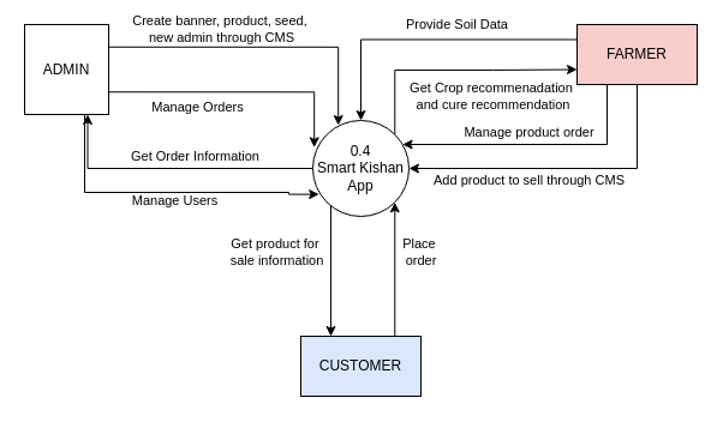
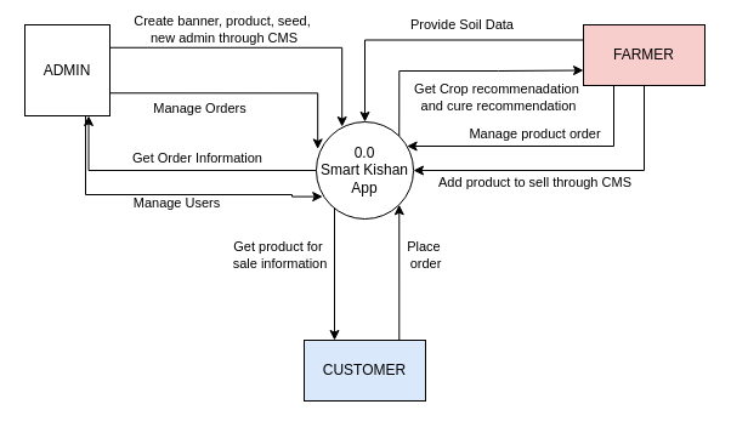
  <mxCell id="0" />
  <mxCell id="1" parent="0" />
  <mxCell id="2" value="Get Crop recommenadation&amp;nbsp;&lt;div&gt;and cure recommendation&lt;/div&gt;" style="edgeStyle=orthogonalEdgeStyle;rounded=0;orthogonalLoop=1;jettySize=auto;html=1;exitX=1;exitY=0;exitDx=0;exitDy=0;entryX=0;entryY=0.75;entryDx=0;entryDy=0;" edge="1" parent="1" source="6" target="11"><mxGeometry x="0.318" y="-22" relative="1" as="geometry"><Array as="points"><mxPoint x="328" y="58" /><mxPoint x="410" y="58" /></Array><mxPoint as="offset" /></mxGeometry></mxCell>
  <mxCell id="3" value="Get product for&amp;nbsp;&lt;div&gt;sale information&lt;/div&gt;" style="edgeStyle=orthogonalEdgeStyle;rounded=0;orthogonalLoop=1;jettySize=auto;html=1;exitX=0;exitY=1;exitDx=0;exitDy=0;entryX=0.25;entryY=0;entryDx=0;entryDy=0;" edge="1" parent="1" source="6" target="13"><mxGeometry x="-0.218" y="-45" relative="1" as="geometry"><Array as="points"><mxPoint x="275" y="168" /></Array><mxPoint as="offset" /></mxGeometry></mxCell>
  <mxCell id="4" value="Get Order Information" style="edgeStyle=orthogonalEdgeStyle;rounded=0;orthogonalLoop=1;jettySize=auto;html=1;entryX=0.75;entryY=1;entryDx=0;entryDy=0;" edge="1" parent="1" source="6" target="8"><mxGeometry x="-0.154" y="-10" relative="1" as="geometry"><mxPoint as="offset" /></mxGeometry></mxCell>
  <mxCell id="5" value="Manage Users" style="edgeStyle=orthogonalEdgeStyle;rounded=0;orthogonalLoop=1;jettySize=auto;html=1;exitX=0.5;exitY=1;exitDx=0;exitDy=0;entryX=0.065;entryY=0.77;entryDx=0;entryDy=0;entryPerimeter=0;" edge="1" parent="1" source="8" target="6"><mxGeometry x="0.119" y="-7" relative="1" as="geometry"><mxPoint x="250" y="168" as="targetPoint" /><Array as="points"><mxPoint x="70" y="160" /><mxPoint x="240" y="160" /><mxPoint x="240" y="162" /></Array><mxPoint as="offset" /></mxGeometry></mxCell>
- <mxCell id="6" value="0.4&lt;div&gt;Smart Kishan App&lt;/div&gt;" style="shape=ellipse;html=1;dashed=0;whiteSpace=wrap;aspect=fixed;perimeter=ellipsePerimeter;" vertex="1" parent="1"><mxGeometry x="260" y="100" width="80" height="80" as="geometry" /></mxCell>
+ <mxCell id="6" value="0.0&lt;div&gt;Smart Kishan App&lt;/div&gt;" style="shape=ellipse;html=1;dashed=0;whiteSpace=wrap;aspect=fixed;perimeter=ellipsePerimeter;" vertex="1" parent="1"><mxGeometry x="260" y="100" width="80" height="80" as="geometry" /></mxCell>
  <mxCell id="7" value="Create banner, product, seed,&amp;nbsp;&lt;div&gt;new admin through CMS&lt;/div&gt;" style="edgeStyle=orthogonalEdgeStyle;rounded=0;orthogonalLoop=1;jettySize=auto;html=1;entryX=0.265;entryY=0.05;entryDx=0;entryDy=0;exitX=1;exitY=0.25;exitDx=0;exitDy=0;entryPerimeter=0;" edge="1" parent="1" source="8" target="6"><mxGeometry x="-0.268" y="15" relative="1" as="geometry"><mxPoint as="offset" /></mxGeometry></mxCell>
  <mxCell id="8" value="ADMIN" style="html=1;dashed=0;whiteSpace=wrap;" vertex="1" parent="1"><mxGeometry x="20" y="20" width="70" height="75" as="geometry" /></mxCell>
  <mxCell id="9" value="Provide Soil Data" style="edgeStyle=orthogonalEdgeStyle;rounded=0;orthogonalLoop=1;jettySize=auto;html=1;entryX=0.5;entryY=0;entryDx=0;entryDy=0;exitX=0;exitY=0.25;exitDx=0;exitDy=0;" edge="1" parent="1" source="11" target="6"><mxGeometry x="-0.192" y="-12" relative="1" as="geometry"><mxPoint as="offset" /></mxGeometry></mxCell>
  <mxCell id="10" value="Add product to sell through CMS" style="edgeStyle=orthogonalEdgeStyle;rounded=0;orthogonalLoop=1;jettySize=auto;html=1;entryX=1;entryY=0.5;entryDx=0;entryDy=0;" edge="1" parent="1" source="11" target="6"><mxGeometry x="0.231" y="10" relative="1" as="geometry"><Array as="points"><mxPoint x="530" y="140" /></Array><mxPoint as="offset" /></mxGeometry></mxCell>
  <mxCell id="11" value="FARMER" style="html=1;dashed=0;whiteSpace=wrap;fillColor=#f8cecc;" vertex="1" parent="1"><mxGeometry x="480" y="20" width="100" height="50" as="geometry" /></mxCell>
  <mxCell id="12" value="Place&amp;nbsp;&lt;div&gt;order&lt;/div&gt;" style="edgeStyle=orthogonalEdgeStyle;rounded=0;orthogonalLoop=1;jettySize=auto;html=1;exitX=0.75;exitY=0;exitDx=0;exitDy=0;entryX=1;entryY=1;entryDx=0;entryDy=0;" edge="1" parent="1" source="13" target="6"><mxGeometry x="0.275" y="-22" relative="1" as="geometry"><Array as="points"><mxPoint x="328" y="280" /></Array><mxPoint as="offset" /></mxGeometry></mxCell>
  <mxCell id="13" value="CUSTOMER" style="html=1;dashed=0;whiteSpace=wrap;fillColor=#dae8fc;" vertex="1" parent="1"><mxGeometry x="250" y="280" width="100" height="50" as="geometry" /></mxCell>
  <mxCell id="14" value="Manage product order" style="edgeStyle=orthogonalEdgeStyle;rounded=0;orthogonalLoop=1;jettySize=auto;html=1;exitX=0.25;exitY=1;exitDx=0;exitDy=0;" edge="1" parent="1" source="11" target="6"><mxGeometry x="0.044" y="-10" relative="1" as="geometry"><mxPoint x="360" y="120" as="targetPoint" /><Array as="points"><mxPoint x="505" y="120" /></Array><mxPoint as="offset" /></mxGeometry></mxCell>
  <mxCell id="15" value="Manage Orders" style="edgeStyle=orthogonalEdgeStyle;rounded=0;orthogonalLoop=1;jettySize=auto;html=1;exitX=1;exitY=0.75;exitDx=0;exitDy=0;entryX=0.015;entryY=0.28;entryDx=0;entryDy=0;entryPerimeter=0;" edge="1" parent="1" source="8" target="6"><mxGeometry x="-0.321" y="-13" relative="1" as="geometry"><mxPoint as="offset" /></mxGeometry></mxCell>
